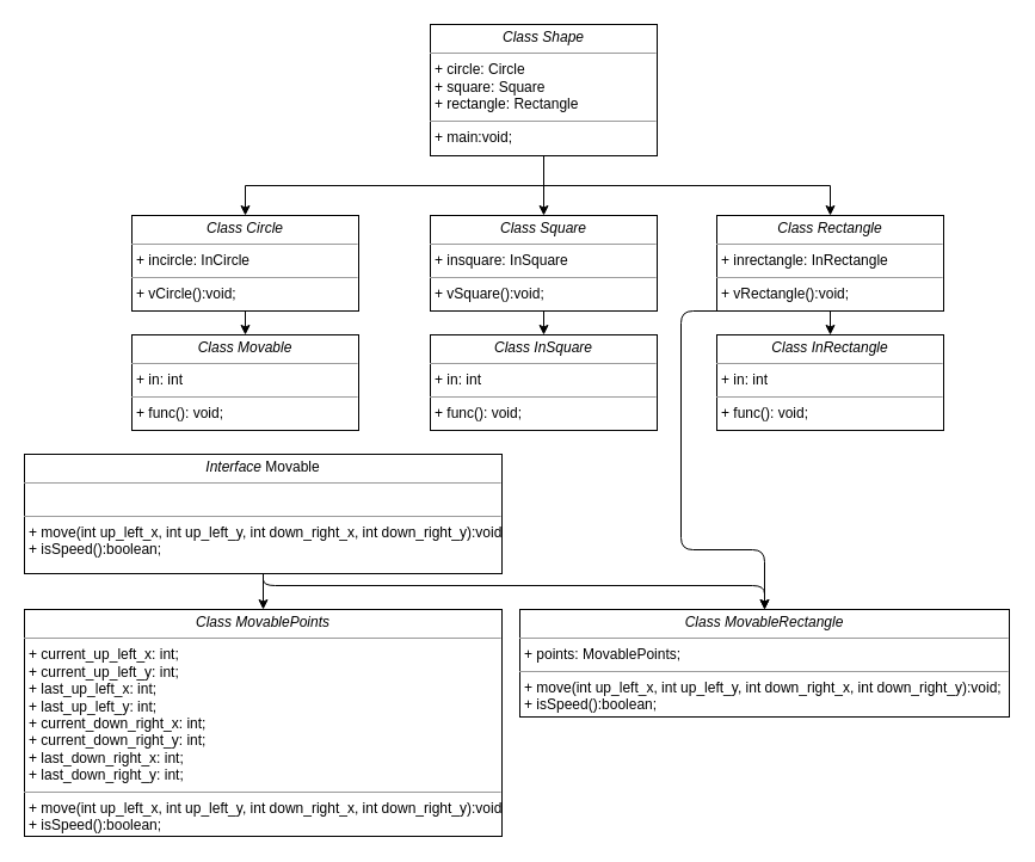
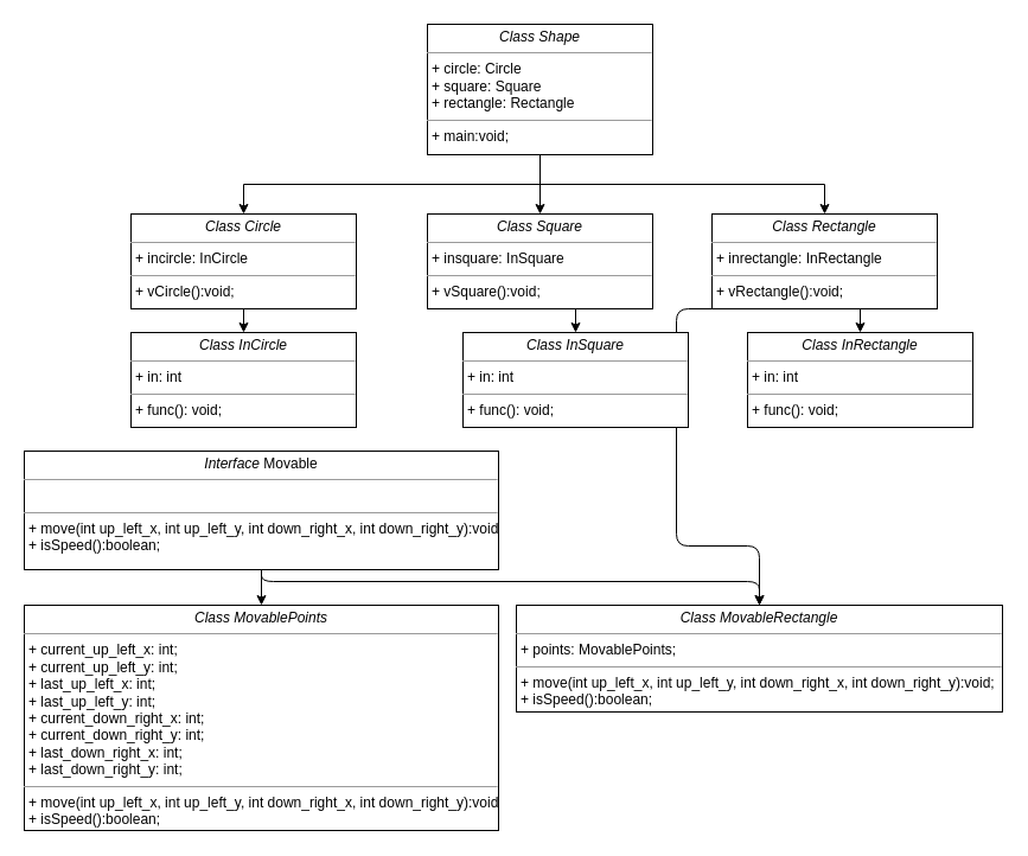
  <mxCell id="0" />
  <mxCell id="1" parent="0" />
  <mxCell id="2" style="edgeStyle=orthogonalEdgeStyle;rounded=0;orthogonalLoop=1;jettySize=auto;html=1;exitX=0.5;exitY=1;exitDx=0;exitDy=0;entryX=0.5;entryY=0;entryDx=0;entryDy=0;" edge="1" parent="1" source="5" target="7"><mxGeometry relative="1" as="geometry" /></mxCell>
  <mxCell id="3" style="edgeStyle=orthogonalEdgeStyle;rounded=0;orthogonalLoop=1;jettySize=auto;html=1;exitX=0.5;exitY=1;exitDx=0;exitDy=0;entryX=0.5;entryY=0;entryDx=0;entryDy=0;" edge="1" parent="1" source="5" target="9"><mxGeometry relative="1" as="geometry" /></mxCell>
  <mxCell id="4" style="edgeStyle=orthogonalEdgeStyle;rounded=0;orthogonalLoop=1;jettySize=auto;html=1;exitX=0.5;exitY=1;exitDx=0;exitDy=0;entryX=0.5;entryY=0;entryDx=0;entryDy=0;" edge="1" parent="1" source="5" target="12"><mxGeometry relative="1" as="geometry" /></mxCell>
  <mxCell id="5" value="&lt;p style=&quot;margin: 0px ; margin-top: 4px ; text-align: center&quot;&gt;&lt;i&gt;Class Shape&lt;/i&gt;&lt;/p&gt;&lt;hr size=&quot;1&quot;&gt;&lt;p style=&quot;margin: 0px ; margin-left: 4px&quot;&gt;+ circle: Circle&lt;br&gt;+ square: Square&lt;/p&gt;&lt;p style=&quot;margin: 0px ; margin-left: 4px&quot;&gt;+ rectangle: Rectangle&lt;br&gt;&lt;/p&gt;&lt;hr size=&quot;1&quot;&gt;&lt;p style=&quot;margin: 0px ; margin-left: 4px&quot;&gt;+ main:void;&lt;/p&gt;" style="verticalAlign=top;align=left;overflow=fill;fontSize=12;fontFamily=Helvetica;html=1;rounded=0;shadow=0;comic=0;labelBackgroundColor=none;strokeWidth=1" vertex="1" parent="1"><mxGeometry x="360" y="20" width="190" height="110" as="geometry" /></mxCell>
  <mxCell id="6" style="edgeStyle=orthogonalEdgeStyle;rounded=0;orthogonalLoop=1;jettySize=auto;html=1;exitX=0.5;exitY=1;exitDx=0;exitDy=0;entryX=0.5;entryY=0;entryDx=0;entryDy=0;" edge="1" parent="1" source="7" target="13"><mxGeometry relative="1" as="geometry" /></mxCell>
  <mxCell id="7" value="&lt;p style=&quot;margin: 0px ; margin-top: 4px ; text-align: center&quot;&gt;&lt;i&gt;Class Circle&lt;/i&gt;&lt;/p&gt;&lt;hr size=&quot;1&quot;&gt;&lt;p style=&quot;margin: 0px ; margin-left: 4px&quot;&gt;+ incircle: InCircle&lt;/p&gt;&lt;hr size=&quot;1&quot;&gt;&lt;p style=&quot;margin: 0px ; margin-left: 4px&quot;&gt;+ vCircle():void;&lt;/p&gt;&lt;p style=&quot;margin: 0px ; margin-left: 4px&quot;&gt;&lt;br&gt;&lt;/p&gt;" style="verticalAlign=top;align=left;overflow=fill;fontSize=12;fontFamily=Helvetica;html=1;rounded=0;shadow=0;comic=0;labelBackgroundColor=none;strokeWidth=1" vertex="1" parent="1"><mxGeometry x="110" y="180" width="190" height="80" as="geometry" /></mxCell>
  <mxCell id="8" style="edgeStyle=orthogonalEdgeStyle;rounded=0;orthogonalLoop=1;jettySize=auto;html=1;exitX=0.5;exitY=1;exitDx=0;exitDy=0;entryX=0.5;entryY=0;entryDx=0;entryDy=0;" edge="1" parent="1" source="9" target="14"><mxGeometry relative="1" as="geometry" /></mxCell>
  <mxCell id="9" value="&lt;p style=&quot;margin: 0px ; margin-top: 4px ; text-align: center&quot;&gt;&lt;i&gt;Class&amp;nbsp;&lt;/i&gt;&lt;i&gt;Square&lt;/i&gt;&lt;/p&gt;&lt;hr size=&quot;1&quot;&gt;&lt;p style=&quot;margin: 0px ; margin-left: 4px&quot;&gt;+ insquare: InSquare&lt;/p&gt;&lt;hr size=&quot;1&quot;&gt;&lt;p style=&quot;margin: 0px ; margin-left: 4px&quot;&gt;&lt;span&gt;+ vSquare():void;&lt;/span&gt;&lt;/p&gt;&lt;p style=&quot;margin: 0px ; margin-left: 4px&quot;&gt;&lt;br&gt;&lt;/p&gt;" style="verticalAlign=top;align=left;overflow=fill;fontSize=12;fontFamily=Helvetica;html=1;rounded=0;shadow=0;comic=0;labelBackgroundColor=none;strokeWidth=1" vertex="1" parent="1"><mxGeometry x="360" y="180" width="190" height="80" as="geometry" /></mxCell>
  <mxCell id="10" style="edgeStyle=orthogonalEdgeStyle;rounded=0;orthogonalLoop=1;jettySize=auto;html=1;exitX=0.5;exitY=1;exitDx=0;exitDy=0;entryX=0.5;entryY=0;entryDx=0;entryDy=0;" edge="1" parent="1" source="12" target="15"><mxGeometry relative="1" as="geometry" /></mxCell>
  <mxCell id="11" style="edgeStyle=orthogonalEdgeStyle;jumpStyle=arc;orthogonalLoop=1;jettySize=auto;html=1;exitX=0.5;exitY=1;exitDx=0;exitDy=0;entryX=0.5;entryY=0;entryDx=0;entryDy=0;" edge="1" parent="1" source="12" target="16"><mxGeometry relative="1" as="geometry"><Array as="points"><mxPoint x="570" y="260" /><mxPoint x="570" y="460" /><mxPoint x="640" y="460" /></Array></mxGeometry></mxCell>
  <mxCell id="12" value="&lt;p style=&quot;margin: 0px ; margin-top: 4px ; text-align: center&quot;&gt;&lt;i&gt;Class&amp;nbsp;&lt;/i&gt;&lt;i&gt;Rectangle&lt;/i&gt;&lt;/p&gt;&lt;hr size=&quot;1&quot;&gt;&lt;p style=&quot;margin: 0px ; margin-left: 4px&quot;&gt;&lt;span&gt;+ inrectangle: InRectangle&lt;/span&gt;&lt;br&gt;&lt;/p&gt;&lt;hr size=&quot;1&quot;&gt;&lt;p style=&quot;margin: 0px ; margin-left: 4px&quot;&gt;&lt;span&gt;+ vRectangle():void;&lt;/span&gt;&lt;br&gt;&lt;/p&gt;&lt;p style=&quot;margin: 0px ; margin-left: 4px&quot;&gt;&lt;br&gt;&lt;/p&gt;" style="verticalAlign=top;align=left;overflow=fill;fontSize=12;fontFamily=Helvetica;html=1;rounded=0;shadow=0;comic=0;labelBackgroundColor=none;strokeWidth=1" vertex="1" parent="1"><mxGeometry x="600" y="180" width="190" height="80" as="geometry" /></mxCell>
- <mxCell id="13" value="&lt;p style=&quot;margin: 0px ; margin-top: 4px ; text-align: center&quot;&gt;&lt;i&gt;Class Movable&lt;/i&gt;&lt;/p&gt;&lt;hr size=&quot;1&quot;&gt;&lt;p style=&quot;margin: 0px ; margin-left: 4px&quot;&gt;+ in: int&lt;/p&gt;&lt;hr size=&quot;1&quot;&gt;&lt;p style=&quot;margin: 0px ; margin-left: 4px&quot;&gt;+ func(): void;&lt;/p&gt;&lt;p style=&quot;margin: 0px ; margin-left: 4px&quot;&gt;&lt;br&gt;&lt;/p&gt;" style="verticalAlign=top;align=left;overflow=fill;fontSize=12;fontFamily=Helvetica;html=1;rounded=0;shadow=0;comic=0;labelBackgroundColor=none;strokeWidth=1" vertex="1" parent="1"><mxGeometry x="110" y="280" width="190" height="80" as="geometry" /></mxCell>
- <mxCell id="14" value="&lt;p style=&quot;margin: 0px ; margin-top: 4px ; text-align: center&quot;&gt;&lt;i&gt;Class InSquare&lt;/i&gt;&lt;/p&gt;&lt;hr size=&quot;1&quot;&gt;&lt;p style=&quot;margin: 0px ; margin-left: 4px&quot;&gt;+ in: int&lt;/p&gt;&lt;hr size=&quot;1&quot;&gt;&lt;p style=&quot;margin: 0px ; margin-left: 4px&quot;&gt;+ func(): void;&lt;/p&gt;&lt;p style=&quot;margin: 0px ; margin-left: 4px&quot;&gt;&lt;br&gt;&lt;/p&gt;" style="verticalAlign=top;align=left;overflow=fill;fontSize=12;fontFamily=Helvetica;html=1;rounded=0;shadow=0;comic=0;labelBackgroundColor=none;strokeWidth=1" vertex="1" parent="1"><mxGeometry x="360" y="280" width="190" height="80" as="geometry" /></mxCell>
- <mxCell id="15" value="&lt;p style=&quot;margin: 0px ; margin-top: 4px ; text-align: center&quot;&gt;&lt;i&gt;Class InRectangle&lt;/i&gt;&lt;/p&gt;&lt;hr size=&quot;1&quot;&gt;&lt;p style=&quot;margin: 0px ; margin-left: 4px&quot;&gt;+ in: int&lt;/p&gt;&lt;hr size=&quot;1&quot;&gt;&lt;p style=&quot;margin: 0px ; margin-left: 4px&quot;&gt;+ func(): void;&lt;/p&gt;&lt;p style=&quot;margin: 0px ; margin-left: 4px&quot;&gt;&lt;br&gt;&lt;/p&gt;" style="verticalAlign=top;align=left;overflow=fill;fontSize=12;fontFamily=Helvetica;html=1;rounded=0;shadow=0;comic=0;labelBackgroundColor=none;strokeWidth=1" vertex="1" parent="1"><mxGeometry x="600" y="280" width="190" height="80" as="geometry" /></mxCell>
+ <mxCell id="13" value="&lt;p style=&quot;margin: 0px ; margin-top: 4px ; text-align: center&quot;&gt;&lt;i&gt;Class InCircle&lt;/i&gt;&lt;/p&gt;&lt;hr size=&quot;1&quot;&gt;&lt;p style=&quot;margin: 0px ; margin-left: 4px&quot;&gt;+ in: int&lt;/p&gt;&lt;hr size=&quot;1&quot;&gt;&lt;p style=&quot;margin: 0px ; margin-left: 4px&quot;&gt;+ func(): void;&lt;/p&gt;&lt;p style=&quot;margin: 0px ; margin-left: 4px&quot;&gt;&lt;br&gt;&lt;/p&gt;" style="verticalAlign=top;align=left;overflow=fill;fontSize=12;fontFamily=Helvetica;html=1;rounded=0;shadow=0;comic=0;labelBackgroundColor=none;strokeWidth=1" vertex="1" parent="1"><mxGeometry x="110" y="280" width="190" height="80" as="geometry" /></mxCell>
+ <mxCell id="14" value="&lt;p style=&quot;margin: 0px ; margin-top: 4px ; text-align: center&quot;&gt;&lt;i&gt;Class InSquare&lt;/i&gt;&lt;/p&gt;&lt;hr size=&quot;1&quot;&gt;&lt;p style=&quot;margin: 0px ; margin-left: 4px&quot;&gt;+ in: int&lt;/p&gt;&lt;hr size=&quot;1&quot;&gt;&lt;p style=&quot;margin: 0px ; margin-left: 4px&quot;&gt;+ func(): void;&lt;/p&gt;&lt;p style=&quot;margin: 0px ; margin-left: 4px&quot;&gt;&lt;br&gt;&lt;/p&gt;" style="verticalAlign=top;align=left;overflow=fill;fontSize=12;fontFamily=Helvetica;html=1;rounded=0;shadow=0;comic=0;labelBackgroundColor=none;strokeWidth=1" vertex="1" parent="1"><mxGeometry x="390" y="280" width="190" height="80" as="geometry" /></mxCell>
+ <mxCell id="15" value="&lt;p style=&quot;margin: 0px ; margin-top: 4px ; text-align: center&quot;&gt;&lt;i&gt;Class InRectangle&lt;/i&gt;&lt;/p&gt;&lt;hr size=&quot;1&quot;&gt;&lt;p style=&quot;margin: 0px ; margin-left: 4px&quot;&gt;+ in: int&lt;/p&gt;&lt;hr size=&quot;1&quot;&gt;&lt;p style=&quot;margin: 0px ; margin-left: 4px&quot;&gt;+ func(): void;&lt;/p&gt;&lt;p style=&quot;margin: 0px ; margin-left: 4px&quot;&gt;&lt;br&gt;&lt;/p&gt;" style="verticalAlign=top;align=left;overflow=fill;fontSize=12;fontFamily=Helvetica;html=1;rounded=0;shadow=0;comic=0;labelBackgroundColor=none;strokeWidth=1" vertex="1" parent="1"><mxGeometry x="630" y="280" width="190" height="80" as="geometry" /></mxCell>
  <mxCell id="16" value="&lt;p style=&quot;margin: 0px ; margin-top: 4px ; text-align: center&quot;&gt;&lt;i&gt;Class Movable&lt;/i&gt;&lt;i&gt;Rectangle&lt;/i&gt;&lt;/p&gt;&lt;hr size=&quot;1&quot;&gt;&lt;p style=&quot;margin: 0px ; margin-left: 4px&quot;&gt;&lt;span&gt;+ points: MovablePoints;&lt;/span&gt;&lt;br&gt;&lt;/p&gt;&lt;hr size=&quot;1&quot;&gt;&lt;p style=&quot;margin: 0px 0px 0px 4px&quot;&gt;+ move(int up_left_x, int up_left_y, int down_right_x, int down_right_y):void;&lt;br&gt;&lt;/p&gt;&lt;p style=&quot;margin: 0px 0px 0px 4px&quot;&gt;+ isSpeed():boolean;&lt;/p&gt;&lt;p style=&quot;margin: 0px ; margin-left: 4px&quot;&gt;&lt;br&gt;&lt;/p&gt;" style="verticalAlign=top;align=left;overflow=fill;fontSize=12;fontFamily=Helvetica;html=1;rounded=0;shadow=0;comic=0;labelBackgroundColor=none;strokeWidth=1" vertex="1" parent="1"><mxGeometry x="435" y="510" width="410" height="90" as="geometry" /></mxCell>
  <mxCell id="17" style="edgeStyle=orthogonalEdgeStyle;jumpStyle=arc;orthogonalLoop=1;jettySize=auto;html=1;exitX=0.5;exitY=1;exitDx=0;exitDy=0;entryX=0.5;entryY=0;entryDx=0;entryDy=0;" edge="1" parent="1" source="19" target="20"><mxGeometry relative="1" as="geometry" /></mxCell>
  <mxCell id="18" style="edgeStyle=orthogonalEdgeStyle;jumpStyle=arc;orthogonalLoop=1;jettySize=auto;html=1;exitX=0.5;exitY=1;exitDx=0;exitDy=0;entryX=0.5;entryY=0;entryDx=0;entryDy=0;" edge="1" parent="1" source="19" target="16"><mxGeometry relative="1" as="geometry"><Array as="points"><mxPoint x="220" y="490" /><mxPoint x="640" y="490" /></Array></mxGeometry></mxCell>
  <mxCell id="19" value="&lt;p style=&quot;margin: 0px ; margin-top: 4px ; text-align: center&quot;&gt;&lt;i&gt;Interface&amp;nbsp;&lt;/i&gt;Movable&lt;/p&gt;&lt;hr size=&quot;1&quot;&gt;&lt;p style=&quot;margin: 0px ; margin-left: 4px&quot;&gt;&lt;br&gt;&lt;/p&gt;&lt;hr size=&quot;1&quot;&gt;&lt;p style=&quot;margin: 0px 0px 0px 4px&quot;&gt;+ move(int up_left_x, int up_left_y, int down_right_x, int down_right_y):void;&lt;br&gt;&lt;/p&gt;&lt;p style=&quot;margin: 0px 0px 0px 4px&quot;&gt;+ isSpeed():boolean;&lt;/p&gt;" style="verticalAlign=top;align=left;overflow=fill;fontSize=12;fontFamily=Helvetica;html=1;rounded=0;shadow=0;comic=0;labelBackgroundColor=none;strokeWidth=1" vertex="1" parent="1"><mxGeometry x="20" y="380" width="400" height="100" as="geometry" /></mxCell>
  <mxCell id="20" value="&lt;p style=&quot;margin: 0px ; margin-top: 4px ; text-align: center&quot;&gt;&lt;i&gt;Class Movable&lt;/i&gt;&lt;i&gt;Points&lt;/i&gt;&lt;/p&gt;&lt;hr size=&quot;1&quot;&gt;&lt;p style=&quot;margin: 0px ; margin-left: 4px&quot;&gt;&lt;span&gt;+ current_up_left_x: int;&lt;/span&gt;&lt;br&gt;&lt;/p&gt;&lt;p style=&quot;margin: 0px ; margin-left: 4px&quot;&gt;+ current_up_left_y: int;&lt;span&gt;&lt;br&gt;&lt;/span&gt;&lt;/p&gt;&lt;p style=&quot;margin: 0px ; margin-left: 4px&quot;&gt;+ last_up_left_x: int;&lt;br&gt;&lt;/p&gt;&lt;p style=&quot;margin: 0px ; margin-left: 4px&quot;&gt;+ last_up_left_y: int;&lt;br&gt;&lt;/p&gt;&lt;p style=&quot;margin: 0px ; margin-left: 4px&quot;&gt;+ current_down_right_x: int;&lt;br&gt;&lt;/p&gt;&lt;p style=&quot;margin: 0px ; margin-left: 4px&quot;&gt;+ current_down_right_y: int;&lt;br&gt;&lt;/p&gt;&lt;p style=&quot;margin: 0px ; margin-left: 4px&quot;&gt;+ last_down_right_x: int;&lt;br&gt;&lt;/p&gt;&lt;p style=&quot;margin: 0px ; margin-left: 4px&quot;&gt;+ last_down_right_y: int;&lt;br&gt;&lt;/p&gt;&lt;hr size=&quot;1&quot;&gt;&lt;p style=&quot;margin: 0px 0px 0px 4px&quot;&gt;+ move(int up_left_x, int up_left_y, int down_right_x, int down_right_y):void;&lt;br&gt;&lt;/p&gt;&lt;p style=&quot;margin: 0px 0px 0px 4px&quot;&gt;+ isSpeed():boolean;&lt;/p&gt;&lt;p style=&quot;margin: 0px ; margin-left: 4px&quot;&gt;&lt;br&gt;&lt;/p&gt;" style="verticalAlign=top;align=left;overflow=fill;fontSize=12;fontFamily=Helvetica;html=1;rounded=0;shadow=0;comic=0;labelBackgroundColor=none;strokeWidth=1" vertex="1" parent="1"><mxGeometry x="20" y="510" width="400" height="190" as="geometry" /></mxCell>
